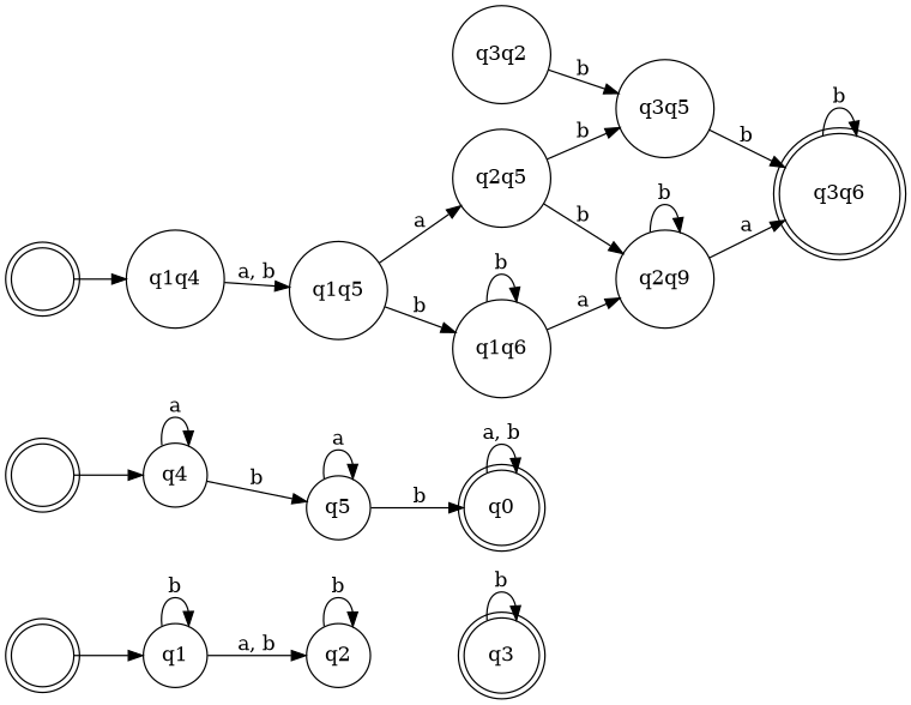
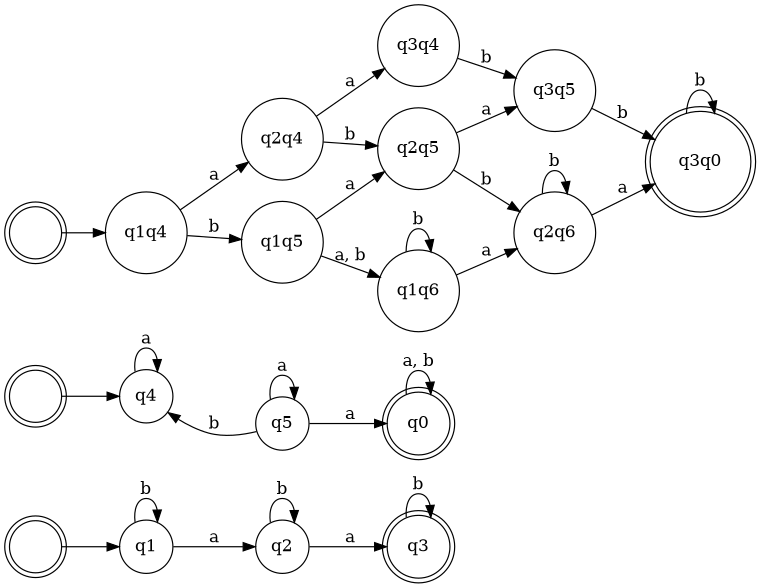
  digraph {
    rankdir=LR
    node [shape=circle]
    q1
    q2
    q3 [shape=doublecircle]
    q4
    q5
    n6 [label=q0 shape=doublecircle]
    q1q4
+   q2q4
    q1q5
-   q3q4 [label=q3q2]
+   q3q4
    q2q5
    q1q6
    q3q5
-   q2q6 [label=q2q9]
-   q3q6 [shape=doublecircle]
+   q2q6
+   q3q6 [shape=doublecircle label=q3q0]
    "  " [shape=doublecircle]
    "" [shape=doublecircle]
    " " [shape=doublecircle]
    q1 -> q1 [label=b]
-   q1 -> q2 [label="a, b"]
+   q1 -> q2 [label=a]
    q2 -> q2 [label=b]
+   q2 -> q3 [label=a]
    q3 -> q3 [label=b]
    q4 -> q4 [label=a]
-   q4 -> q5 [label=b]
+   q5 -> q4 [label=b]
    q5 -> q5 [label=a]
-   q5 -> n6 [label=b]
+   q5 -> n6 [label=a]
    n6 -> n6 [label="a, b"]
-   q1q4 -> q1q5 [label="a, b"]
+   q1q4 -> q2q4 [label=a]
+   q1q4 -> q1q5 [label=b]
+   q2q4 -> q3q4 [label=a]
+   q2q4 -> q2q5 [label=b]
    q1q5 -> q2q5 [label=a]
-   q1q5 -> q1q6 [label=b]
+   q1q5 -> q1q6 [label="a, b"]
    q3q4 -> q3q5 [label=b]
-   q2q5 -> q3q5 [label=b]
+   q2q5 -> q3q5 [label=a]
    q2q5 -> q2q6 [label=b]
    q1q6 -> q1q6 [label=b]
    q1q6 -> q2q6 [label=a]
    q3q5 -> q3q6 [label=b]
    q2q6 -> q2q6 [label=b]
    q2q6 -> q3q6 [label=a]
    q3q6 -> q3q6 [label=b]
    "  " -> q1q4
    "" -> q1
    " " -> q4
  }
